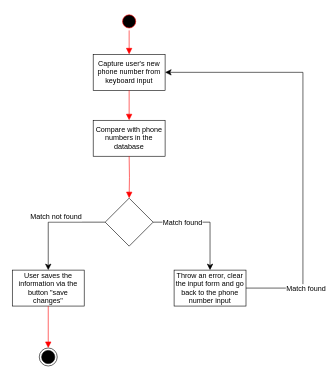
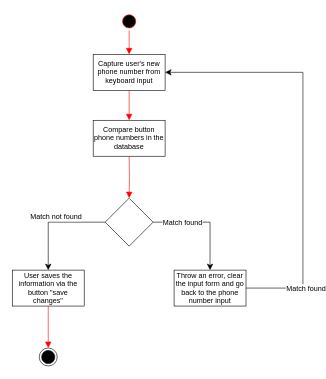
  <mxCell id="0" />
  <mxCell id="1" parent="0" />
  <mxCell id="2" value="" style="ellipse;html=1;shape=startState;fillColor=light-dark(#000000,#000000);strokeColor=light-dark(#FF0000,#FFFFFF);" parent="1" vertex="1"><mxGeometry x="200" y="20" width="30" height="30" as="geometry" /></mxCell>
  <mxCell id="3" value="" style="edgeStyle=orthogonalEdgeStyle;html=1;verticalAlign=bottom;endArrow=block;endSize=8;strokeColor=light-dark(#FF0000,#000000);rounded=0;endFill=1;entryX=0.5;entryY=0;entryDx=0;entryDy=0;" parent="1" source="2" target="4" edge="1"><mxGeometry relative="1" as="geometry"><mxPoint x="215" y="120" as="targetPoint" /></mxGeometry></mxCell>
  <mxCell id="4" value="Capture user's new phone number from keyboard input" style="rounded=0;whiteSpace=wrap;html=1;" parent="1" vertex="1"><mxGeometry x="155" y="90" width="120" height="60" as="geometry" /></mxCell>
  <mxCell id="5" value="" style="edgeStyle=orthogonalEdgeStyle;html=1;verticalAlign=bottom;endArrow=block;endSize=8;strokeColor=light-dark(#FF0000,#000000);rounded=0;endFill=1;entryX=0.5;entryY=0;entryDx=0;entryDy=0;exitX=0.5;exitY=1;exitDx=0;exitDy=0;" parent="1" source="4" target="6" edge="1"><mxGeometry relative="1" as="geometry"><mxPoint x="215" y="230" as="targetPoint" /><mxPoint x="215" y="160" as="sourcePoint" /></mxGeometry></mxCell>
- <mxCell id="6" value="Compare with phone numbers in the database" style="rounded=0;whiteSpace=wrap;html=1;" parent="1" vertex="1"><mxGeometry x="155" y="200" width="120" height="60" as="geometry" /></mxCell>
+ <mxCell id="6" value="Compare button phone numbers in the database" style="rounded=0;whiteSpace=wrap;html=1;" parent="1" vertex="1"><mxGeometry x="155" y="200" width="120" height="60" as="geometry" /></mxCell>
  <mxCell id="7" value="" style="edgeStyle=orthogonalEdgeStyle;html=1;verticalAlign=bottom;endArrow=block;endSize=8;strokeColor=light-dark(#FF0000,#000000);rounded=0;endFill=1;exitX=0.5;exitY=1;exitDx=0;exitDy=0;entryX=0.5;entryY=0;entryDx=0;entryDy=0;" edge="1" parent="1" target="8"><mxGeometry relative="1" as="geometry"><mxPoint x="215" y="310" as="targetPoint" /><mxPoint x="215" y="260" as="sourcePoint" /></mxGeometry></mxCell>
  <mxCell id="8" value="" style="rhombus;whiteSpace=wrap;html=1;" vertex="1" parent="1"><mxGeometry x="175" y="330" width="80" height="80" as="geometry" /></mxCell>
  <mxCell id="9" value="" style="edgeStyle=elbowEdgeStyle;elbow=horizontal;endArrow=classic;html=1;curved=0;rounded=0;endSize=8;startSize=8;fontSize=12;strokeColor=light-dark(#000000,#000000);exitX=1;exitY=0.5;exitDx=0;exitDy=0;entryX=0.5;entryY=0;entryDx=0;entryDy=0;" edge="1" parent="1" source="8" target="11"><mxGeometry width="50" height="50" relative="1" as="geometry"><mxPoint x="230" y="410" as="sourcePoint" /><mxPoint x="380" y="410" as="targetPoint" /><Array as="points"><mxPoint x="350" y="410" /></Array></mxGeometry></mxCell>
  <mxCell id="10" value="Match found" style="edgeLabel;html=1;align=center;verticalAlign=middle;resizable=0;points=[];fontSize=12;" vertex="1" connectable="0" parent="9"><mxGeometry x="-0.799" y="2" relative="1" as="geometry"><mxPoint x="30" y="2" as="offset" /></mxGeometry></mxCell>
  <mxCell id="11" value="Throw an error, clear the input form and go back to the phone number input" style="rounded=0;whiteSpace=wrap;html=1;" vertex="1" parent="1"><mxGeometry x="290" y="450" width="120" height="60" as="geometry" /></mxCell>
  <mxCell id="12" value="" style="edgeStyle=elbowEdgeStyle;elbow=horizontal;endArrow=classic;html=1;curved=0;rounded=0;endSize=8;startSize=8;fontSize=12;strokeColor=light-dark(#000000,#000000);exitX=1;exitY=0.5;exitDx=0;exitDy=0;entryX=1;entryY=0.5;entryDx=0;entryDy=0;" edge="1" parent="1" source="11" target="4"><mxGeometry width="50" height="50" relative="1" as="geometry"><mxPoint x="410" y="540" as="sourcePoint" /><mxPoint x="505" y="620" as="targetPoint" /><Array as="points"><mxPoint x="505" y="580" /></Array></mxGeometry></mxCell>
  <mxCell id="13" value="Match found" style="edgeLabel;html=1;align=center;verticalAlign=middle;resizable=0;points=[];fontSize=12;" vertex="1" connectable="0" parent="12"><mxGeometry x="-0.799" y="2" relative="1" as="geometry"><mxPoint x="30" y="2" as="offset" /></mxGeometry></mxCell>
  <mxCell id="14" value="" style="edgeStyle=elbowEdgeStyle;elbow=horizontal;endArrow=classic;html=1;curved=0;rounded=0;endSize=8;startSize=8;fontSize=12;strokeColor=light-dark(#000000,#000000);exitX=0;exitY=0.5;exitDx=0;exitDy=0;entryX=0.5;entryY=0;entryDx=0;entryDy=0;" edge="1" parent="1" source="8" target="16"><mxGeometry width="50" height="50" relative="1" as="geometry"><mxPoint x="135" y="360" as="sourcePoint" /><mxPoint x="80" y="460" as="targetPoint" /><Array as="points"><mxPoint x="80" y="400" /></Array></mxGeometry></mxCell>
  <mxCell id="15" value="Match not found" style="edgeLabel;html=1;align=center;verticalAlign=middle;resizable=0;points=[];fontSize=12;" vertex="1" connectable="0" parent="14"><mxGeometry x="-0.799" y="2" relative="1" as="geometry"><mxPoint x="-65" y="-12" as="offset" /></mxGeometry></mxCell>
  <mxCell id="16" value="User saves the information via the button &quot;save changes&quot;" style="rounded=0;whiteSpace=wrap;html=1;" vertex="1" parent="1"><mxGeometry x="20" y="450" width="120" height="60" as="geometry" /></mxCell>
  <mxCell id="17" value="" style="ellipse;html=1;shape=endState;fillColor=#000000;strokeColor=light-dark(#000000,#000000);" vertex="1" parent="1"><mxGeometry x="65" y="580" width="30" height="30" as="geometry" /></mxCell>
  <mxCell id="18" value="" style="edgeStyle=orthogonalEdgeStyle;html=1;verticalAlign=bottom;endArrow=block;endSize=8;strokeColor=light-dark(#FF0000,#000000);rounded=0;endFill=1;exitX=0.5;exitY=1;exitDx=0;exitDy=0;entryX=0.5;entryY=0;entryDx=0;entryDy=0;" edge="1" parent="1" target="17" source="16"><mxGeometry relative="1" as="geometry"><mxPoint x="115" y="590" as="targetPoint" /><mxPoint x="80" y="520" as="sourcePoint" /></mxGeometry></mxCell>
